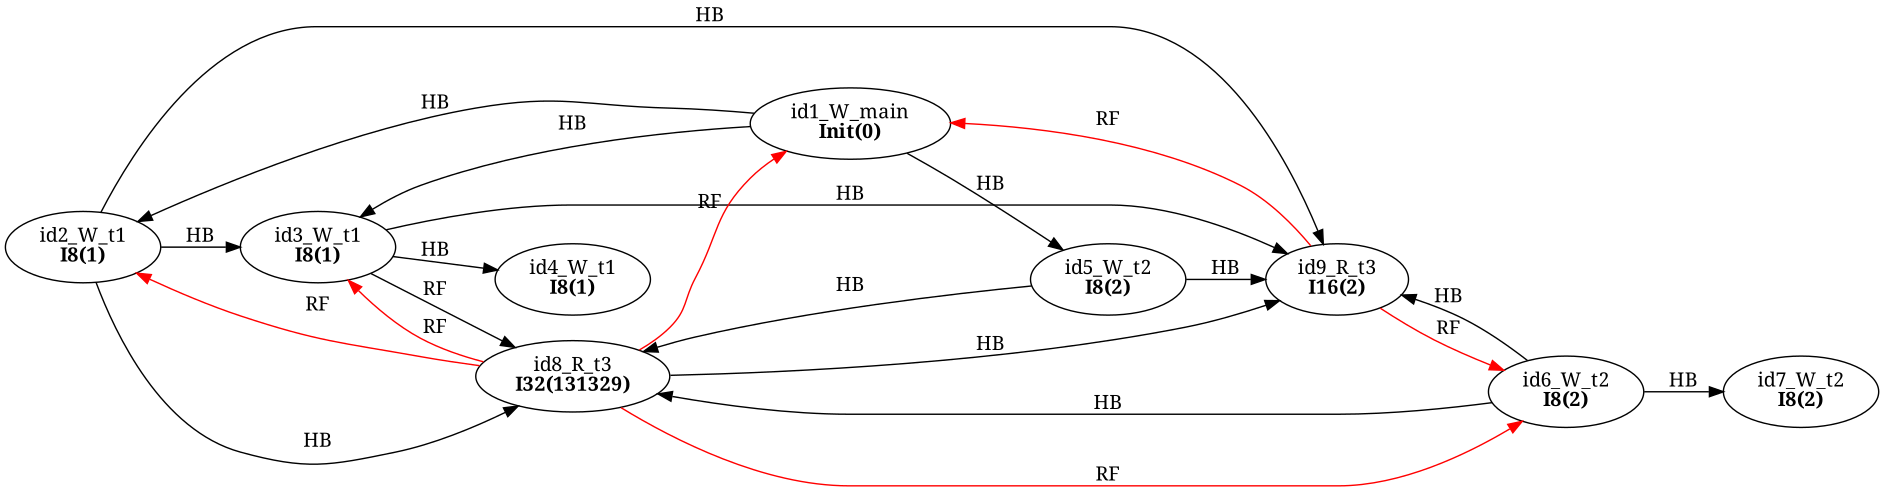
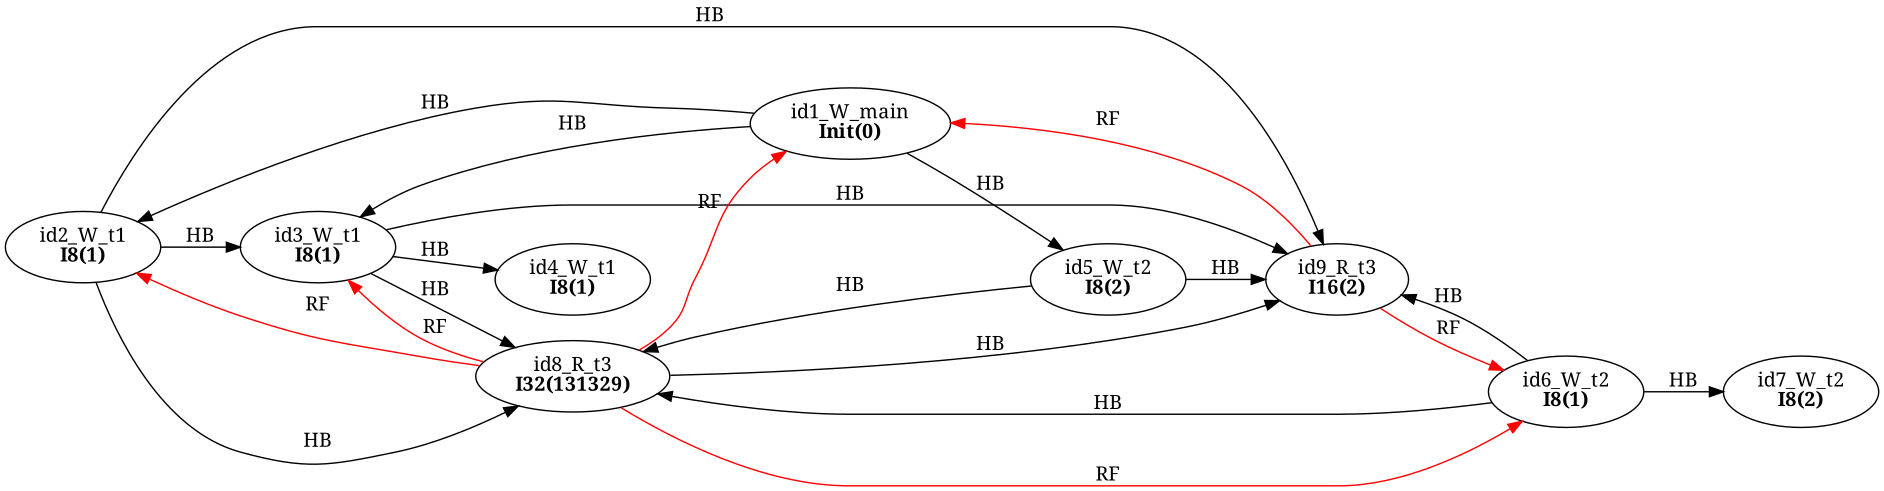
  digraph {
    fontname="Noto Serif"
    rankdir=LR
    splines=true
    node [fontname="Noto Serif"]
    edge [color=black fontname="Noto Serif"]
    n1 [label=<id2_W_t1<br/><B>I8(1)</B>>]
    n2 [label=<id3_W_t1<br/><B>I8(1)</B>>]
    n3 [label=<id8_R_t3<br/><B>I32(131329)</B>>]
    n4 [label=<id9_R_t3<br/><B>I16(2)</B>>]
    n5 [label=<id4_W_t1<br/><B>I8(1)</B>>]
-   n6 [label=<id6_W_t2<br/><B>I8(2)</B>>]
+   n6 [label=<id6_W_t2<br/><B>I8(1)</B>>]
    n7 [label=<id1_W_main<br/><B>Init(0)</B>>]
    n8 [label=<id5_W_t2<br/><B>I8(2)</B>>]
    n9 [label=<id7_W_t2<br/><B>I8(2)</B>>]
    n1 -> n2 [label=HB]
    n1 -> n3 [label=HB]
    n1 -> n4 [label=HB]
-   n2 -> n3 [label=RF]
+   n2 -> n3 [label=HB]
    n2 -> n4 [label=HB]
    n2 -> n5 [label=HB]
    n3 -> n1 [color=red label=RF]
    n3 -> n2 [color=red label=RF]
    n3 -> n4 [label=HB]
    n3 -> n6 [color=red label=RF]
    n3 -> n7 [color=red label=RF]
    n4 -> n6 [color=red label=RF]
    n4 -> n7 [color=red label=RF]
    n6 -> n3 [label=HB]
    n6 -> n4 [label=HB]
    n6 -> n9 [label=HB]
    n7 -> n1 [label=HB]
    n7 -> n2 [label=HB]
    n7 -> n8 [label=HB]
    n8 -> n3 [label=HB]
    n8 -> n4 [label=HB]
  }
